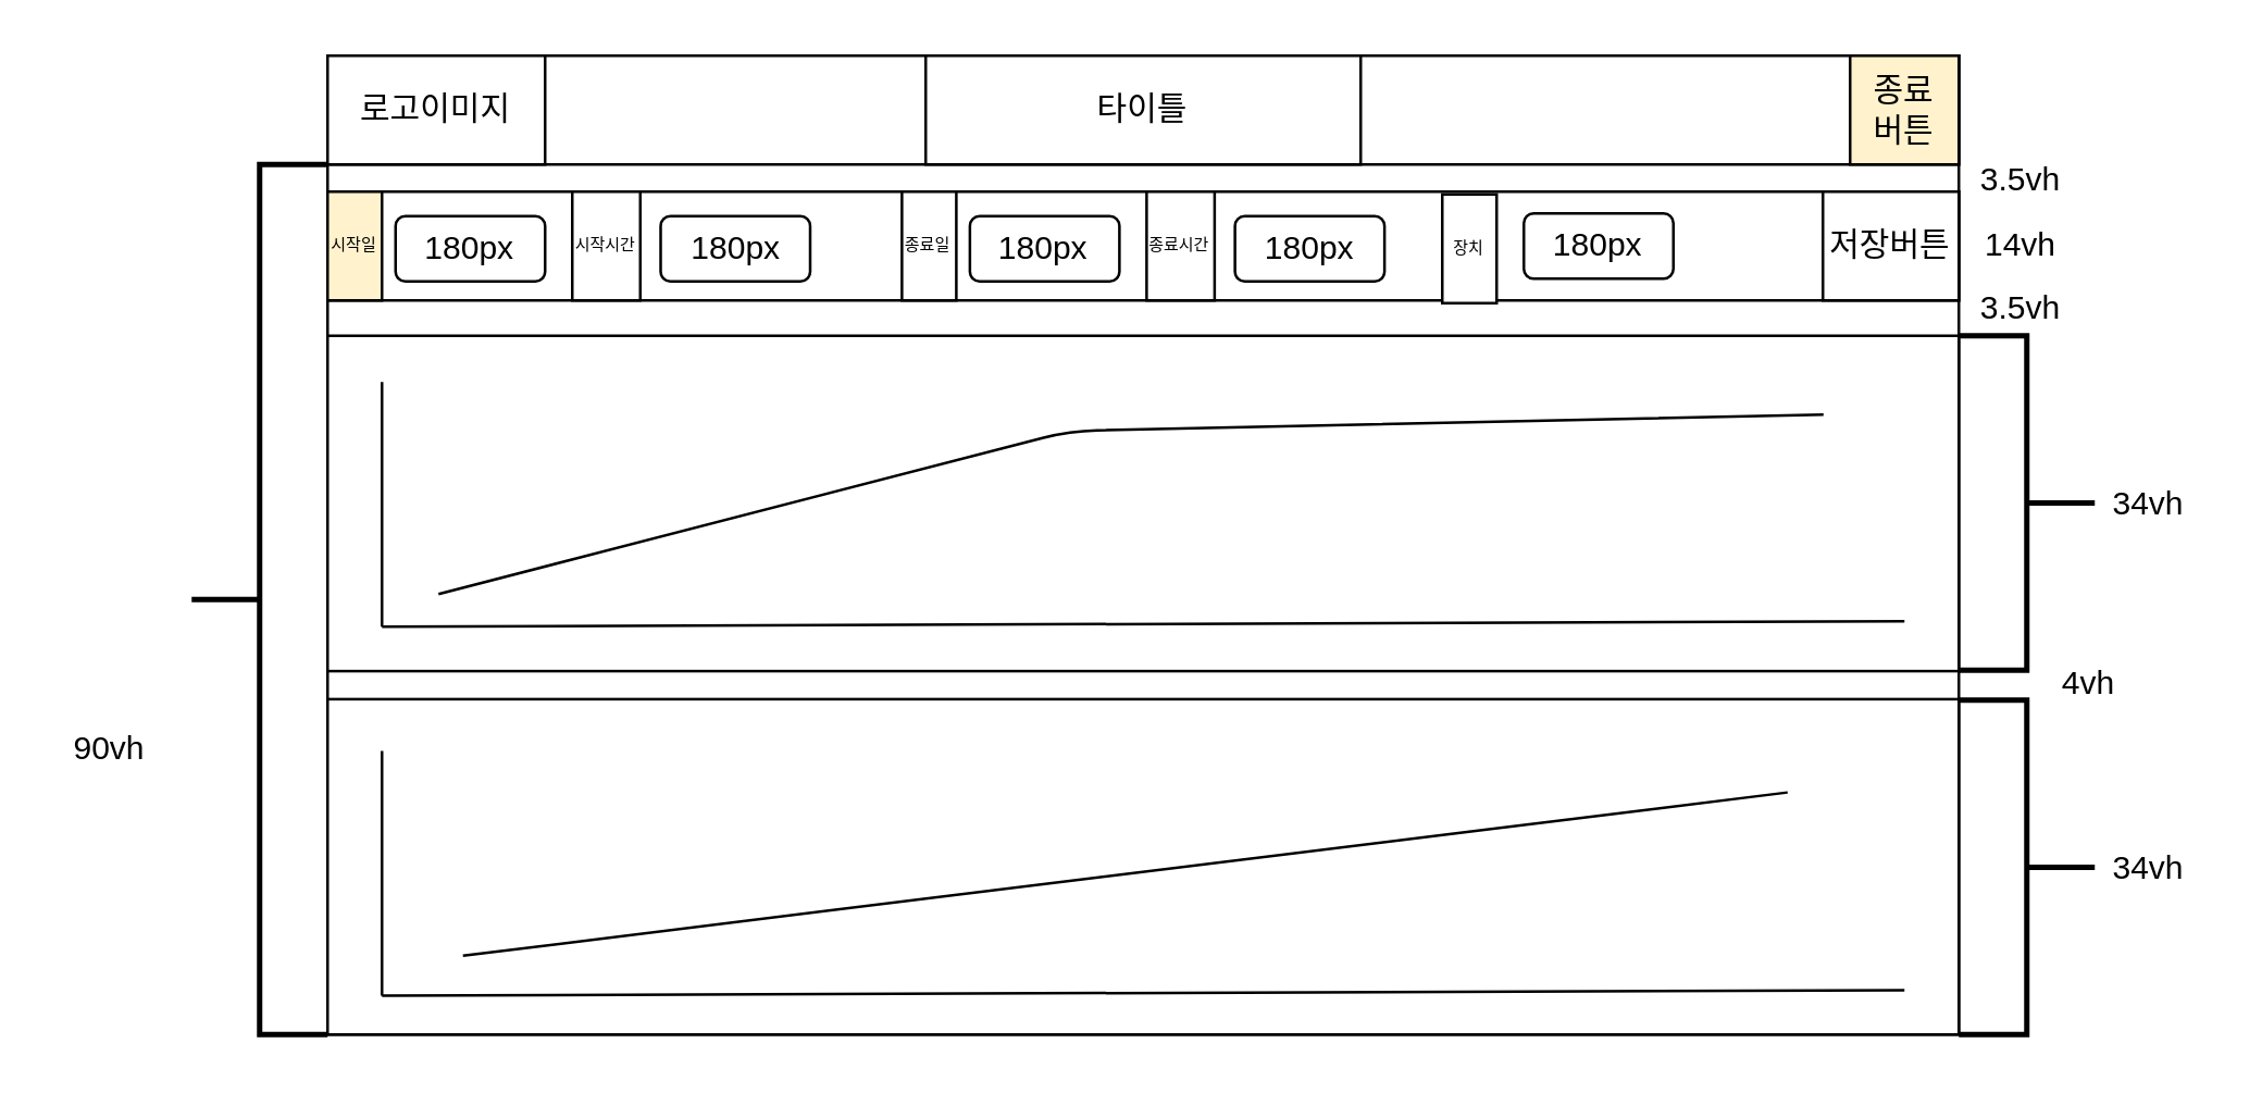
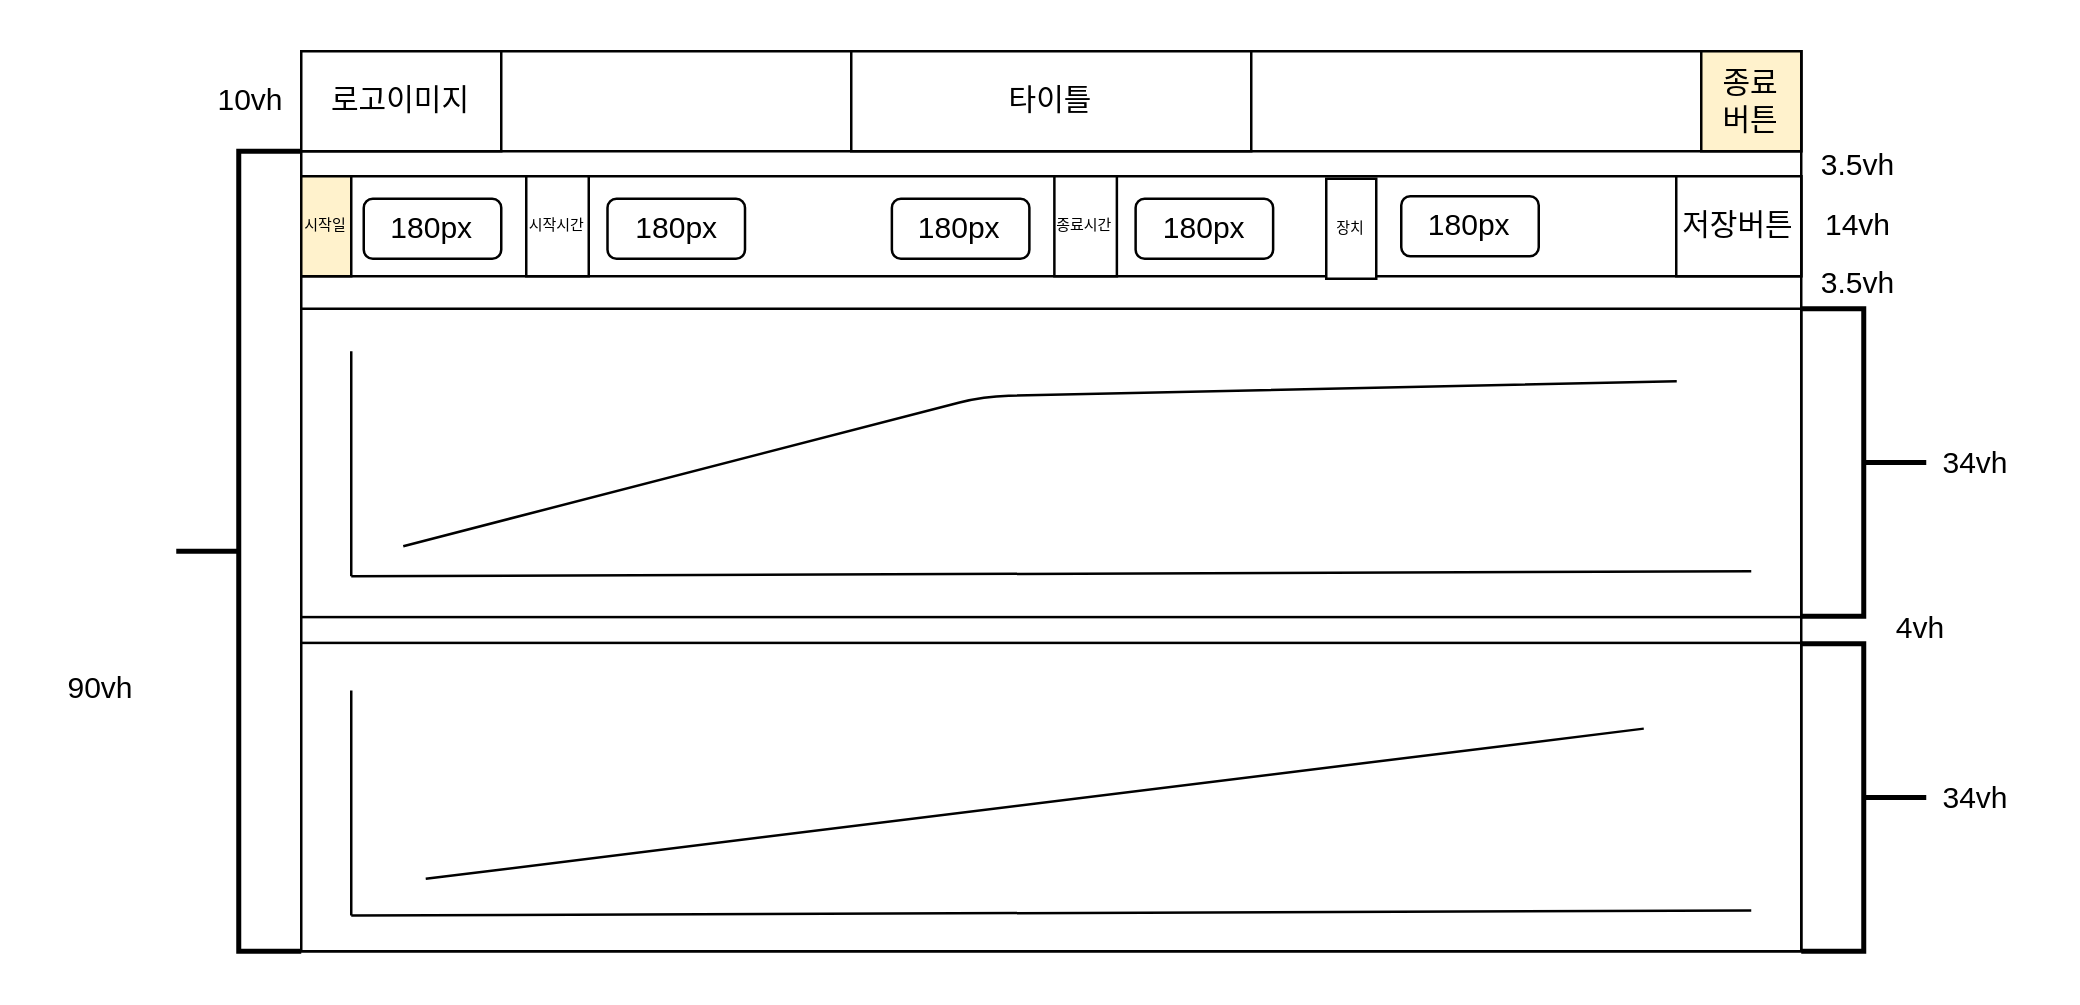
  <mxCell id="0" />
  <mxCell id="1" parent="0" />
  <mxCell id="2" value="" style="rounded=0;whiteSpace=wrap;html=1;" parent="1" vertex="1"><mxGeometry x="120" y="20" width="600" height="360" as="geometry" /></mxCell>
  <mxCell id="3" value="" style="rounded=0;whiteSpace=wrap;html=1;fontSize=6;" parent="1" vertex="1"><mxGeometry x="120" y="123" width="600" height="123.34" as="geometry" /></mxCell>
  <mxCell id="4" value="" style="rounded=0;whiteSpace=wrap;html=1;" parent="1" vertex="1"><mxGeometry x="120" y="20" width="600" height="40" as="geometry" /></mxCell>
+ <mxCell id="5" value="10vh" style="text;html=1;strokeColor=none;fillColor=none;align=center;verticalAlign=middle;whiteSpace=wrap;rounded=0;" parent="1" vertex="1"><mxGeometry x="80" y="30" width="40" height="20" as="geometry" /></mxCell>
  <mxCell id="6" value="90vh" style="text;html=1;strokeColor=none;fillColor=none;align=center;verticalAlign=middle;whiteSpace=wrap;rounded=0;" parent="1" vertex="1"><mxGeometry x="20" y="265" width="40" height="20" as="geometry" /></mxCell>
  <mxCell id="7" value="로고이미지" style="rounded=0;whiteSpace=wrap;html=1;" parent="1" vertex="1"><mxGeometry x="120" y="20" width="80" height="40" as="geometry" /></mxCell>
  <mxCell id="8" value="타이틀" style="rounded=0;whiteSpace=wrap;html=1;" parent="1" vertex="1"><mxGeometry x="340" y="20" width="160" height="40" as="geometry" /></mxCell>
  <mxCell id="9" value="종료&lt;br&gt;버튼" style="rounded=0;whiteSpace=wrap;html=1;fillColor=#fff2cc;" parent="1" vertex="1"><mxGeometry x="680" y="20" width="40" height="40" as="geometry" /></mxCell>
  <mxCell id="10" value="" style="rounded=0;whiteSpace=wrap;html=1;" parent="1" vertex="1"><mxGeometry x="120" y="70" width="600" height="40" as="geometry" /></mxCell>
  <mxCell id="11" value="" style="strokeWidth=2;html=1;shape=mxgraph.flowchart.annotation_2;align=left;labelPosition=right;pointerEvents=1;" parent="1" vertex="1"><mxGeometry x="70" y="60" width="50" height="320" as="geometry" /></mxCell>
  <mxCell id="12" value="3.5vh" style="text;html=1;strokeColor=none;fillColor=none;align=center;verticalAlign=middle;whiteSpace=wrap;rounded=0;" parent="1" vertex="1"><mxGeometry x="723" y="56" width="40" height="20" as="geometry" /></mxCell>
  <mxCell id="13" value="3.5vh" style="text;html=1;strokeColor=none;fillColor=none;align=center;verticalAlign=middle;whiteSpace=wrap;rounded=0;" parent="1" vertex="1"><mxGeometry x="723" y="103" width="40" height="20" as="geometry" /></mxCell>
  <mxCell id="14" value="14vh" style="text;html=1;strokeColor=none;fillColor=none;align=center;verticalAlign=middle;whiteSpace=wrap;rounded=0;" parent="1" vertex="1"><mxGeometry x="723" y="80" width="40" height="20" as="geometry" /></mxCell>
  <mxCell id="15" value="180px" style="rounded=1;whiteSpace=wrap;html=1;" parent="1" vertex="1"><mxGeometry x="145" y="79" width="55" height="24" as="geometry" /></mxCell>
  <mxCell id="16" value="시작일" style="rounded=0;whiteSpace=wrap;html=1;fontSize=6;fillColor=#fff2cc;" parent="1" vertex="1"><mxGeometry x="120" y="70" width="20" height="40" as="geometry" /></mxCell>
  <mxCell id="17" value="시작시간" style="rounded=0;whiteSpace=wrap;html=1;fontSize=6;" parent="1" vertex="1"><mxGeometry x="210" y="70" width="25" height="40" as="geometry" /></mxCell>
  <mxCell id="18" value="저장버튼" style="rounded=0;whiteSpace=wrap;html=1;" parent="1" vertex="1"><mxGeometry x="670" y="70" width="50" height="40" as="geometry" /></mxCell>
  <mxCell id="19" value="&lt;span&gt;180px&lt;/span&gt;" style="rounded=1;whiteSpace=wrap;html=1;" parent="1" vertex="1"><mxGeometry x="242.5" y="79" width="55" height="24" as="geometry" /></mxCell>
  <mxCell id="20" value="&lt;span&gt;180px&lt;/span&gt;" style="rounded=1;whiteSpace=wrap;html=1;" parent="1" vertex="1"><mxGeometry x="356.25" y="79" width="55" height="24" as="geometry" /></mxCell>
- <mxCell id="21" value="종료일" style="rounded=0;whiteSpace=wrap;html=1;fontSize=6;" parent="1" vertex="1"><mxGeometry x="331.25" y="70" width="20" height="40" as="geometry" /></mxCell>
  <mxCell id="22" value="종료시간" style="rounded=0;whiteSpace=wrap;html=1;fontSize=6;" parent="1" vertex="1"><mxGeometry x="421.25" y="70" width="25" height="40" as="geometry" /></mxCell>
  <mxCell id="23" value="&lt;span&gt;180px&lt;/span&gt;" style="rounded=1;whiteSpace=wrap;html=1;" parent="1" vertex="1"><mxGeometry x="453.75" y="79" width="55" height="24" as="geometry" /></mxCell>
  <mxCell id="24" value="장치" style="rounded=0;whiteSpace=wrap;html=1;fontSize=6;" parent="1" vertex="1"><mxGeometry x="530" y="71" width="20" height="40" as="geometry" /></mxCell>
  <mxCell id="25" value="&lt;span&gt;180px&lt;/span&gt;" style="rounded=1;whiteSpace=wrap;html=1;" parent="1" vertex="1"><mxGeometry x="560" y="78" width="55" height="24" as="geometry" /></mxCell>
  <mxCell id="26" value="34vh" style="text;html=1;strokeColor=none;fillColor=none;align=center;verticalAlign=middle;whiteSpace=wrap;rounded=0;" parent="1" vertex="1"><mxGeometry x="770" y="174.5" width="40" height="20" as="geometry" /></mxCell>
  <mxCell id="27" value="" style="strokeWidth=2;html=1;shape=mxgraph.flowchart.annotation_2;align=left;labelPosition=right;pointerEvents=1;rotation=-180;" parent="1" vertex="1"><mxGeometry x="720" y="123" width="50" height="123" as="geometry" /></mxCell>
  <mxCell id="28" value="" style="rounded=0;whiteSpace=wrap;html=1;fontSize=6;" vertex="1" parent="1"><mxGeometry x="120" y="256.66" width="600" height="123.34" as="geometry" /></mxCell>
  <mxCell id="29" value="34vh" style="text;html=1;strokeColor=none;fillColor=none;align=center;verticalAlign=middle;whiteSpace=wrap;rounded=0;" vertex="1" parent="1"><mxGeometry x="770" y="308.5" width="40" height="20" as="geometry" /></mxCell>
  <mxCell id="30" value="" style="strokeWidth=2;html=1;shape=mxgraph.flowchart.annotation_2;align=left;labelPosition=right;pointerEvents=1;rotation=-180;" vertex="1" parent="1"><mxGeometry x="720" y="257" width="50" height="123" as="geometry" /></mxCell>
  <mxCell id="31" value="4vh" style="text;html=1;strokeColor=none;fillColor=none;align=center;verticalAlign=middle;whiteSpace=wrap;rounded=0;" vertex="1" parent="1"><mxGeometry x="748" y="241" width="40" height="20" as="geometry" /></mxCell>
  <mxCell id="32" value="" style="endArrow=none;html=1;" edge="1" parent="1"><mxGeometry width="50" height="50" relative="1" as="geometry"><mxPoint x="140" y="140" as="sourcePoint" /><mxPoint x="140" y="230" as="targetPoint" /></mxGeometry></mxCell>
  <mxCell id="33" value="" style="endArrow=none;html=1;" edge="1" parent="1"><mxGeometry width="50" height="50" relative="1" as="geometry"><mxPoint x="140" y="230" as="sourcePoint" /><mxPoint x="700" y="228" as="targetPoint" /></mxGeometry></mxCell>
  <mxCell id="34" value="" style="edgeStyle=isometricEdgeStyle;endArrow=none;html=1;entryX=0.068;entryY=0.77;entryDx=0;entryDy=0;entryPerimeter=0;exitX=0.917;exitY=0.235;exitDx=0;exitDy=0;exitPerimeter=0;" edge="1" parent="1" source="3" target="3"><mxGeometry width="50" height="100" relative="1" as="geometry"><mxPoint x="390" y="290" as="sourcePoint" /><mxPoint x="440" y="190" as="targetPoint" /><Array as="points"><mxPoint x="393" y="158" /></Array></mxGeometry></mxCell>
  <mxCell id="35" value="" style="endArrow=none;html=1;" edge="1" parent="1"><mxGeometry width="50" height="50" relative="1" as="geometry"><mxPoint x="140" y="275.7" as="sourcePoint" /><mxPoint x="140" y="365.7" as="targetPoint" /></mxGeometry></mxCell>
  <mxCell id="36" value="" style="endArrow=none;html=1;" edge="1" parent="1"><mxGeometry width="50" height="50" relative="1" as="geometry"><mxPoint x="140" y="365.7" as="sourcePoint" /><mxPoint x="700" y="363.7" as="targetPoint" /></mxGeometry></mxCell>
  <mxCell id="37" value="" style="edgeStyle=isometricEdgeStyle;endArrow=none;html=1;elbow=vertical;entryX=0.895;entryY=0.278;entryDx=0;entryDy=0;entryPerimeter=0;exitX=0.083;exitY=0.765;exitDx=0;exitDy=0;exitPerimeter=0;" edge="1" parent="1" source="28" target="28"><mxGeometry width="50" height="100" relative="1" as="geometry"><mxPoint x="390" y="380" as="sourcePoint" /><mxPoint x="440" y="280" as="targetPoint" /></mxGeometry></mxCell>
